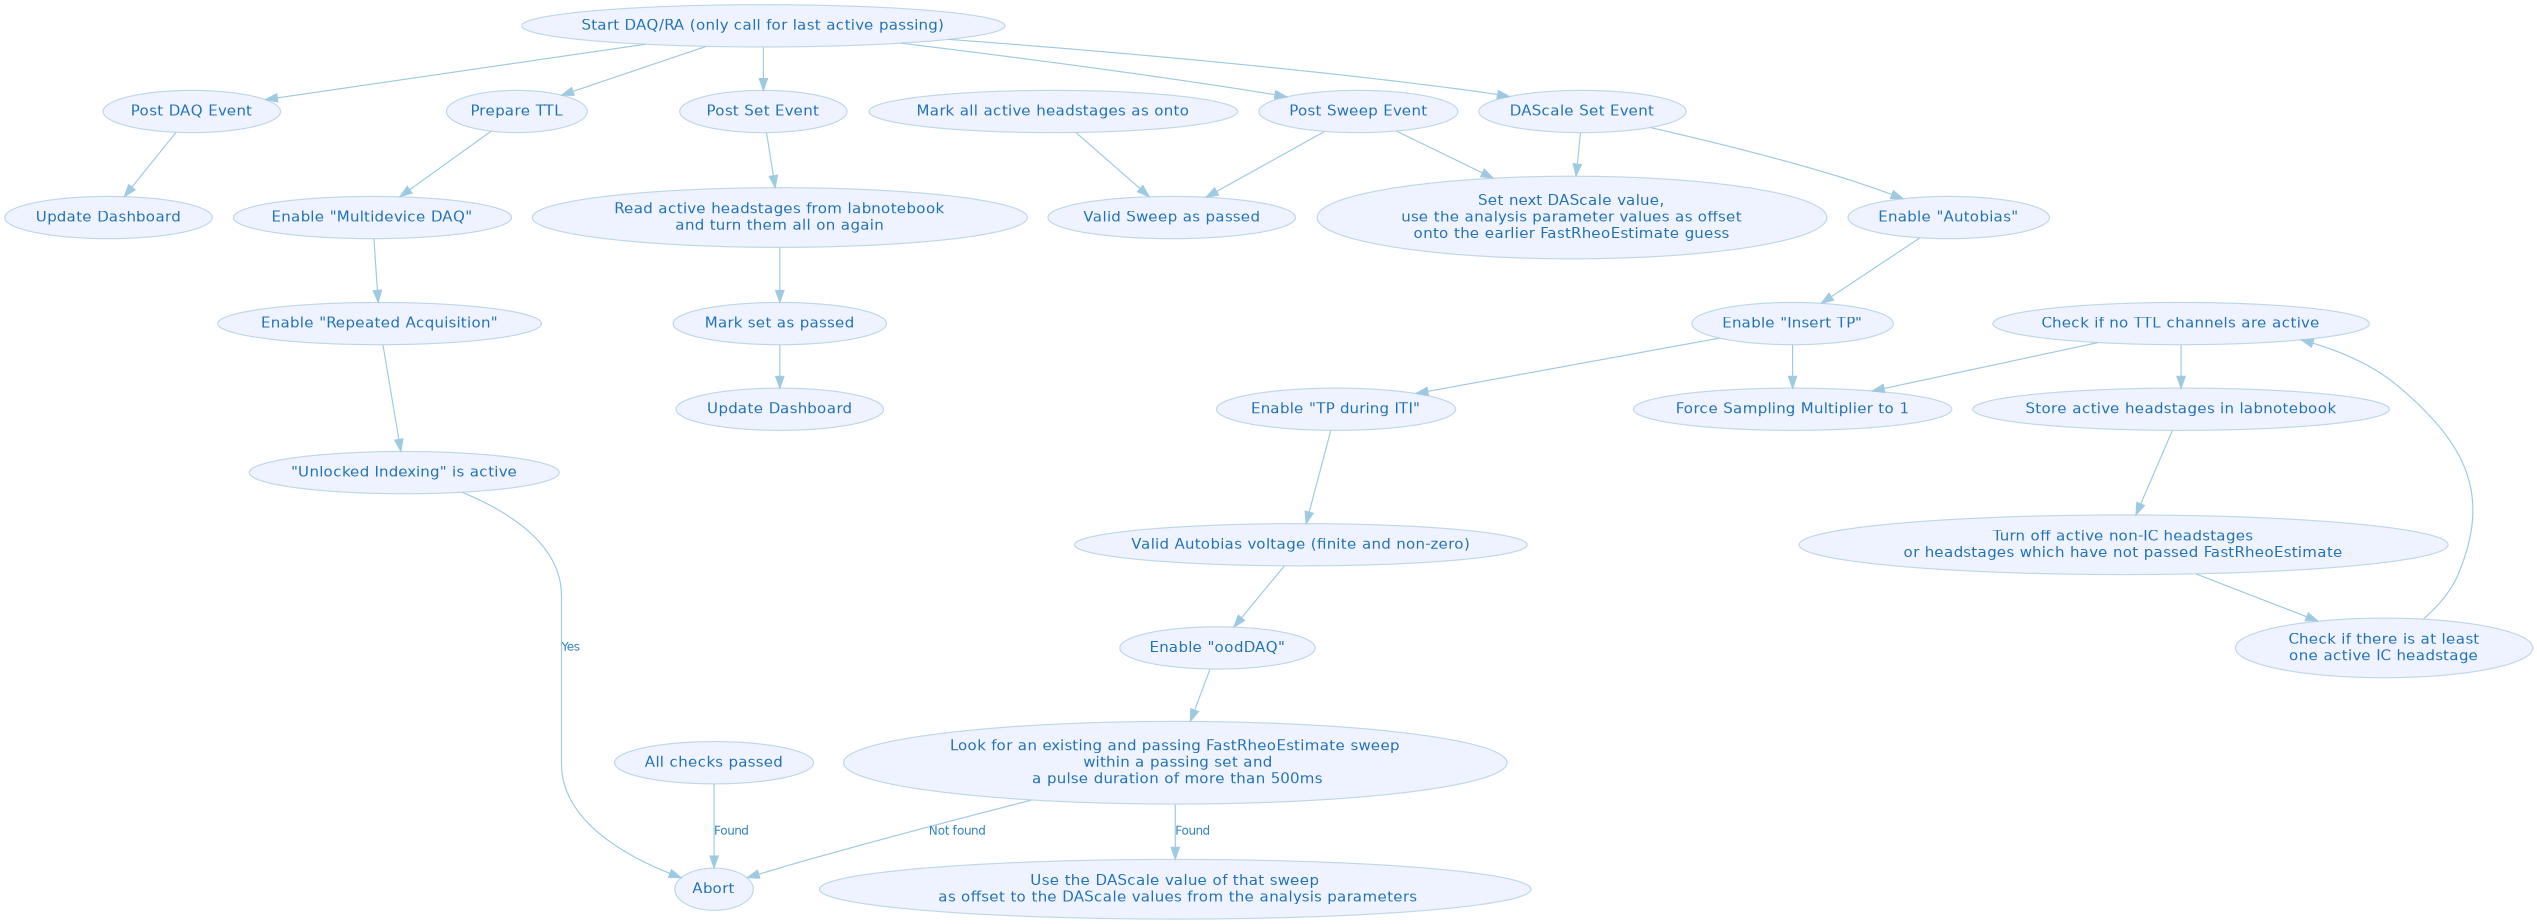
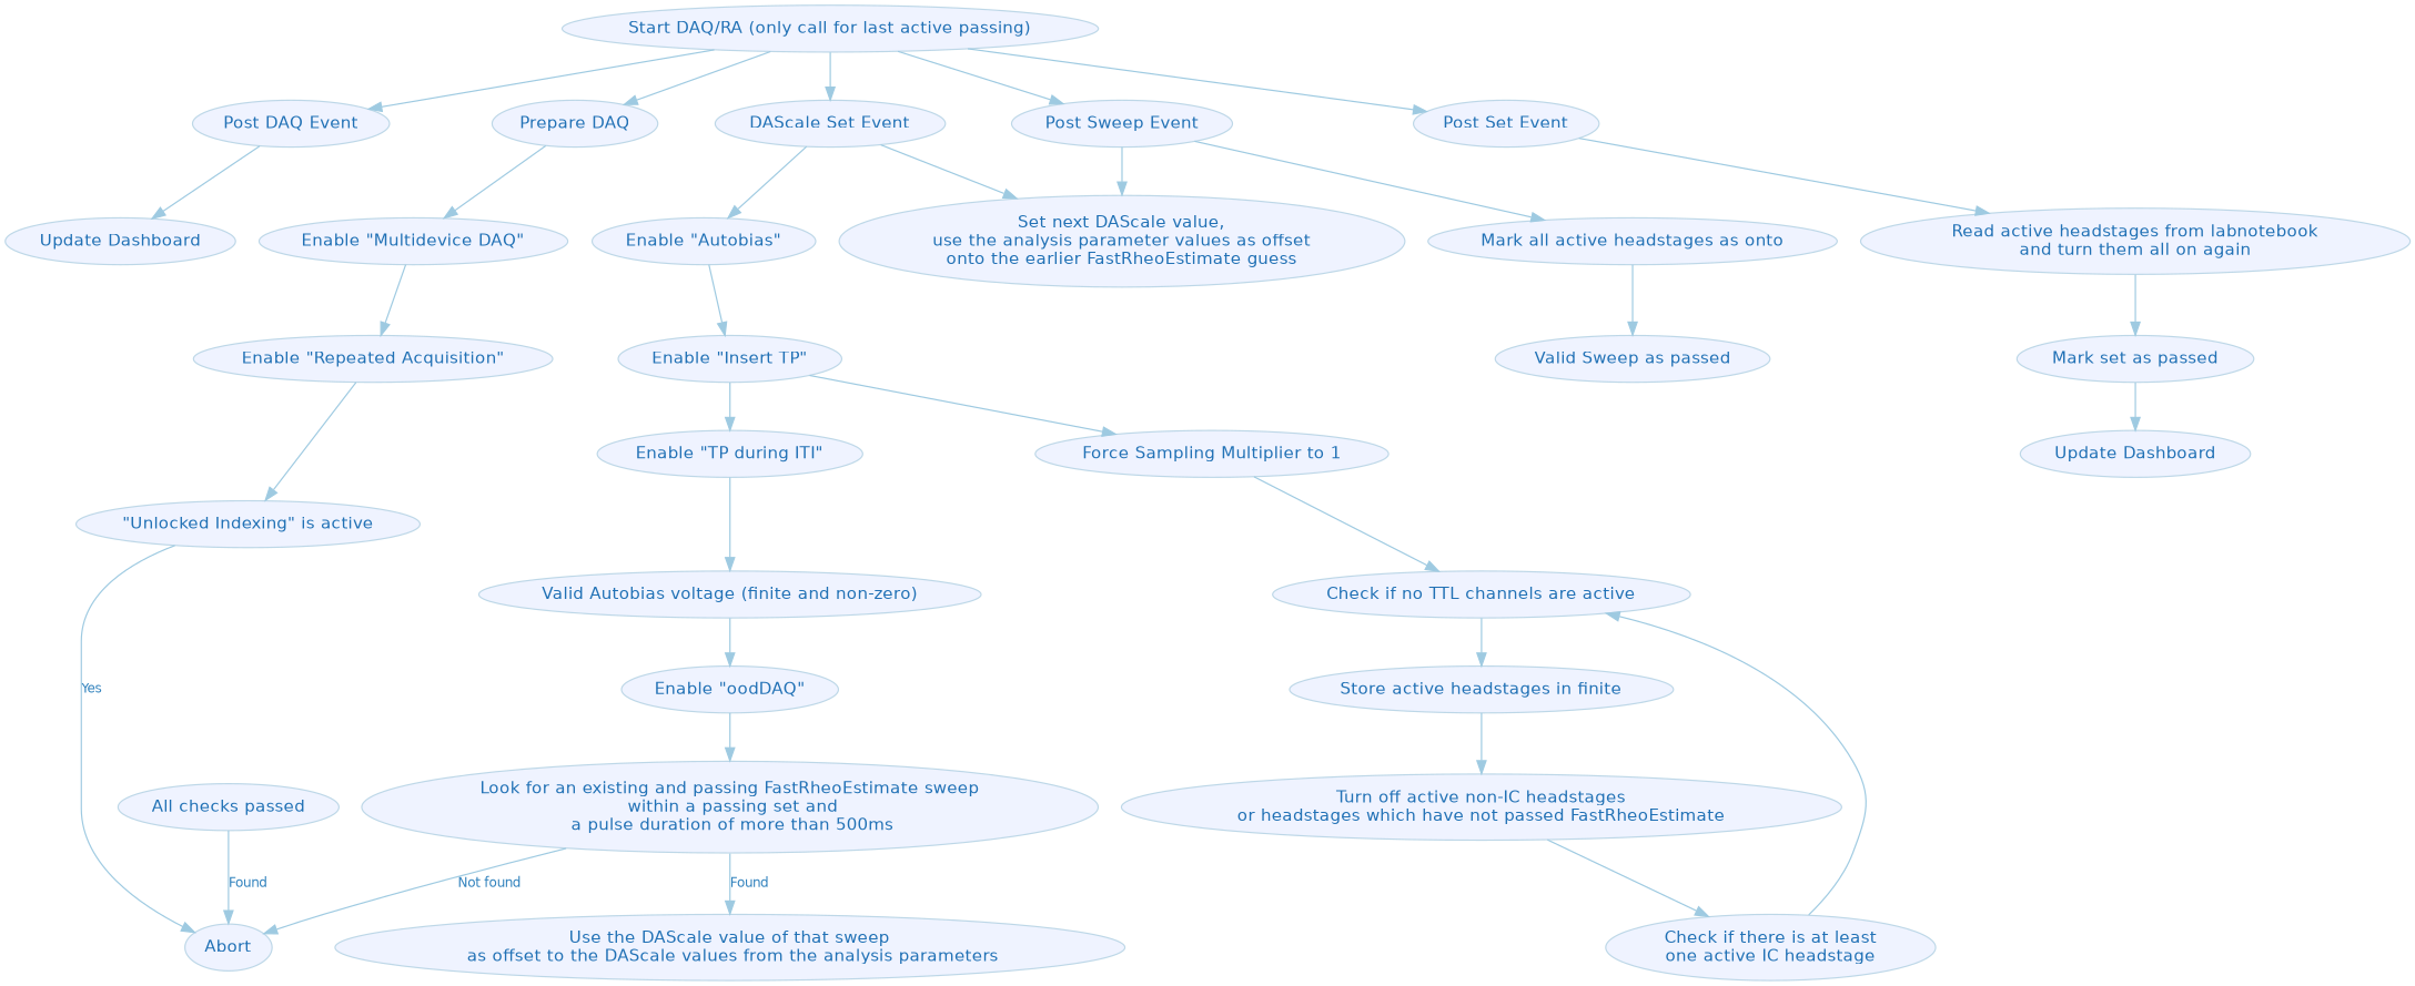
  digraph {
    color=white
    compound=true
    fontcolor=black
    fontname=Helvetica
    fontsize=14
    penwidth=0.1
    node [color="#bdd7e7" fillcolor="#eff3ff" fontcolor="#2171b5" fontname=Helvetica fontsize=13 shape=ellipse style=filled]
    edge [color="#9ecae1" fontcolor="#3182bd" fontname=Helvetica fontsize=10 style=solid]
    n1 [label="Start DAQ/RA (only call for last active passing)"]
    "Post DAQ Event"
-   "Prepare DAQ" [label="Prepare TTL"]
+   "Prepare DAQ"
    n4 [label="DAScale Set Event"]
    "Post Sweep Event"
    "Post Set Event"
    n7 [label="Update Dashboard"]
    "Enable \"Multidevice DAQ\""
    "Enable \"Autobias\""
    "Set next DAScale value,\nuse the analysis parameter values as offset\nonto the earlier FastRheoEstimate guess"
    n11 [label="Mark all active headstages as onto"]
    "Read active headstages from labnotebook\nand turn them all on again"
    "Enable \"Repeated Acquisition\""
    "Enable \"Insert TP\""
    n15 [label="Valid Sweep as passed"]
    "Mark set as passed"
    n17 [label="\"Unlocked Indexing\" is active"]
    "Enable \"TP during ITI\""
    "Force Sampling Multiplier to 1"
    "Update Dashboard"
    Abort
    "Valid Autobias voltage (finite and non-zero)"
    "Check if no TTL channels are active"
    n24 [label="Enable \"oodDAQ\""]
-   "Store active headstages in labnotebook"
+   "Store active headstages in labnotebook" [label="Store active headstages in finite"]
    "Look for an existing and passing FastRheoEstimate sweep\n within a passing set and\n a pulse duration of more than 500ms"
    "Turn off active non-IC headstages\nor headstages which have not passed FastRheoEstimate"
    "Use the DAScale value of that sweep\n as offset to the DAScale values from the analysis parameters"
    "Check if there is at least\none active IC headstage"
    "All checks passed"
    n1 -> "Post DAQ Event"
    n1 -> "Prepare DAQ"
    n1 -> n4
    n1 -> "Post Sweep Event"
    n1 -> "Post Set Event"
    "Post DAQ Event" -> n7
    "Prepare DAQ" -> "Enable \"Multidevice DAQ\""
    n4 -> "Enable \"Autobias\""
    n4 -> "Set next DAScale value,\nuse the analysis parameter values as offset\nonto the earlier FastRheoEstimate guess"
    "Post Sweep Event" -> "Set next DAScale value,\nuse the analysis parameter values as offset\nonto the earlier FastRheoEstimate guess"
-   "Post Sweep Event" -> n15
+   "Post Sweep Event" -> n11
    "Post Set Event" -> "Read active headstages from labnotebook\nand turn them all on again"
    "Enable \"Multidevice DAQ\"" -> "Enable \"Repeated Acquisition\""
    "Enable \"Autobias\"" -> "Enable \"Insert TP\""
    n11 -> n15
    "Read active headstages from labnotebook\nand turn them all on again" -> "Mark set as passed"
    "Enable \"Repeated Acquisition\"" -> n17
    "Enable \"Insert TP\"" -> "Enable \"TP during ITI\""
    "Enable \"Insert TP\"" -> "Force Sampling Multiplier to 1"
    "Mark set as passed" -> "Update Dashboard"
    n17 -> Abort [label=Yes]
    "Enable \"TP during ITI\"" -> "Valid Autobias voltage (finite and non-zero)"
-   "Check if no TTL channels are active" -> "Force Sampling Multiplier to 1"
+   "Force Sampling Multiplier to 1" -> "Check if no TTL channels are active"
    "Valid Autobias voltage (finite and non-zero)" -> n24
    "Check if no TTL channels are active" -> "Store active headstages in labnotebook"
    n24 -> "Look for an existing and passing FastRheoEstimate sweep\n within a passing set and\n a pulse duration of more than 500ms"
    "Store active headstages in labnotebook" -> "Turn off active non-IC headstages\nor headstages which have not passed FastRheoEstimate"
    "Look for an existing and passing FastRheoEstimate sweep\n within a passing set and\n a pulse duration of more than 500ms" -> Abort [label="Not found"]
    "Look for an existing and passing FastRheoEstimate sweep\n within a passing set and\n a pulse duration of more than 500ms" -> "Use the DAScale value of that sweep\n as offset to the DAScale values from the analysis parameters" [label=Found]
    "Turn off active non-IC headstages\nor headstages which have not passed FastRheoEstimate" -> "Check if there is at least\none active IC headstage"
    "Check if there is at least\none active IC headstage" -> "Check if no TTL channels are active"
    "All checks passed" -> Abort [label=Found]
  }
